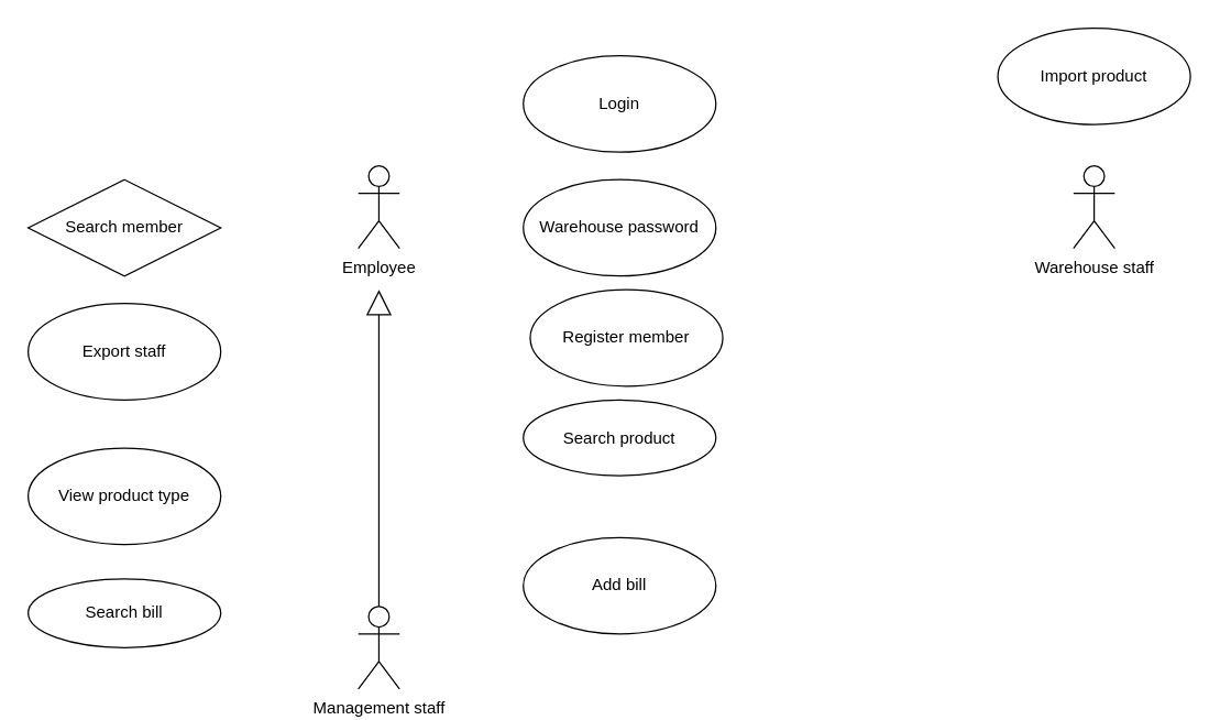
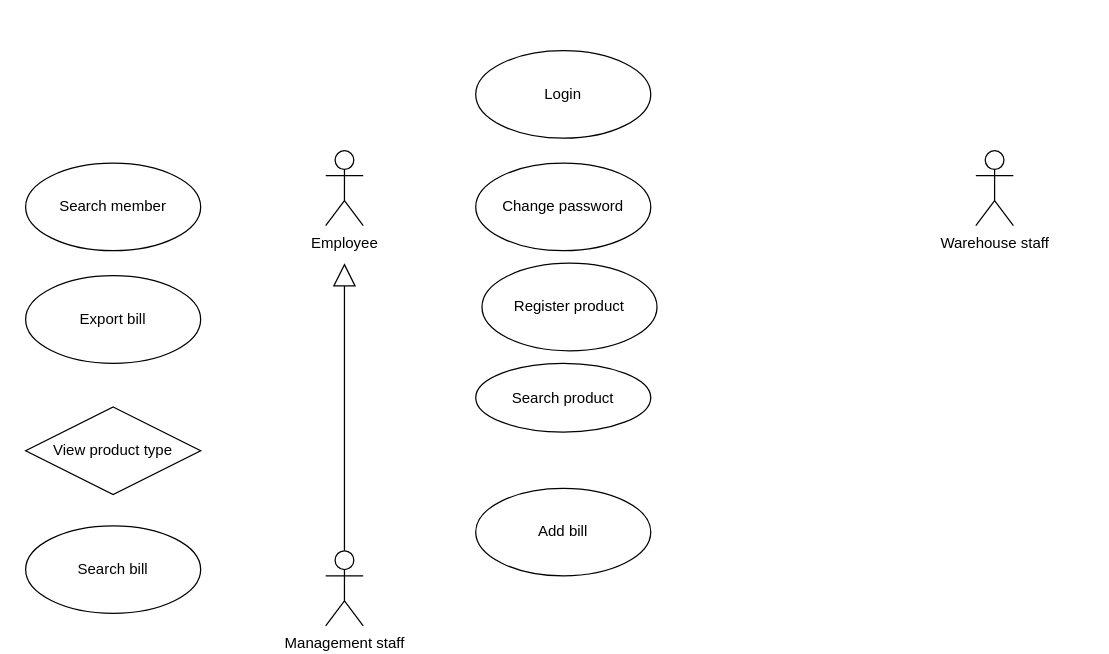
  <mxCell id="0" />
  <mxCell id="1" parent="0" />
  <mxCell id="2" value="Employee" style="shape=umlActor;verticalLabelPosition=bottom;labelBackgroundColor=#ffffff;verticalAlign=top;html=1;" vertex="1" parent="1"><mxGeometry x="260" y="120" width="30" height="60" as="geometry" /></mxCell>
  <mxCell id="3" value="Warehouse staff&lt;br&gt;" style="shape=umlActor;verticalLabelPosition=bottom;labelBackgroundColor=#ffffff;verticalAlign=top;html=1;" vertex="1" parent="1"><mxGeometry x="780" y="120" width="30" height="60" as="geometry" /></mxCell>
  <mxCell id="4" value="Management staff&lt;br&gt;" style="shape=umlActor;verticalLabelPosition=bottom;labelBackgroundColor=#ffffff;verticalAlign=top;html=1;" vertex="1" parent="1"><mxGeometry x="260" y="440" width="30" height="60" as="geometry" /></mxCell>
  <mxCell id="5" value="" style="endArrow=block;endSize=16;endFill=0;html=1;exitX=0.5;exitY=0;exitDx=0;exitDy=0;exitPerimeter=0;" edge="1" parent="1" source="4"><mxGeometry width="160" relative="1" as="geometry"><mxPoint x="274.5" y="389.5" as="sourcePoint" /><mxPoint x="275" y="210" as="targetPoint" /></mxGeometry></mxCell>
  <mxCell id="6" value="Login" style="ellipse;whiteSpace=wrap;html=1;" vertex="1" parent="1"><mxGeometry x="380" y="40" width="140" height="70" as="geometry" /></mxCell>
- <mxCell id="7" value="Warehouse password" style="ellipse;whiteSpace=wrap;html=1;" vertex="1" parent="1"><mxGeometry x="380" y="130" width="140" height="70" as="geometry" /></mxCell>
- <mxCell id="8" value="Register member" style="ellipse;whiteSpace=wrap;html=1;" vertex="1" parent="1"><mxGeometry x="385" y="210" width="140" height="70" as="geometry" /></mxCell>
+ <mxCell id="7" value="Change password" style="ellipse;whiteSpace=wrap;html=1;" vertex="1" parent="1"><mxGeometry x="380" y="130" width="140" height="70" as="geometry" /></mxCell>
+ <mxCell id="8" value="Register product" style="ellipse;whiteSpace=wrap;html=1;" vertex="1" parent="1"><mxGeometry x="385" y="210" width="140" height="70" as="geometry" /></mxCell>
  <mxCell id="9" value="Search product" style="ellipse;whiteSpace=wrap;html=1;" vertex="1" parent="1"><mxGeometry x="380" y="290" width="140" height="55" as="geometry" /></mxCell>
- <mxCell id="10" value="Import product" style="ellipse;whiteSpace=wrap;html=1;" vertex="1" parent="1"><mxGeometry x="725" y="20" width="140" height="70" as="geometry" /></mxCell>
  <mxCell id="11" value="Add bill" style="ellipse;whiteSpace=wrap;html=1;" vertex="1" parent="1"><mxGeometry x="380" y="390" width="140" height="70" as="geometry" /></mxCell>
- <mxCell id="12" value="Search member" style="rhombus;whiteSpace=wrap;html=1;" vertex="1" parent="1"><mxGeometry x="20" y="130" width="140" height="70" as="geometry" /></mxCell>
- <mxCell id="13" value="Export staff" style="ellipse;whiteSpace=wrap;html=1;" vertex="1" parent="1"><mxGeometry x="20" y="220" width="140" height="70" as="geometry" /></mxCell>
- <mxCell id="14" value="View product type" style="ellipse;whiteSpace=wrap;html=1;" vertex="1" parent="1"><mxGeometry x="20" y="325" width="140" height="70" as="geometry" /></mxCell>
- <mxCell id="15" value="Search bill" style="ellipse;whiteSpace=wrap;html=1;" vertex="1" parent="1"><mxGeometry x="20" y="420" width="140" height="50" as="geometry" /></mxCell>
+ <mxCell id="12" value="Search member" style="ellipse;whiteSpace=wrap;html=1;" vertex="1" parent="1"><mxGeometry x="20" y="130" width="140" height="70" as="geometry" /></mxCell>
+ <mxCell id="13" value="Export bill" style="ellipse;whiteSpace=wrap;html=1;" vertex="1" parent="1"><mxGeometry x="20" y="220" width="140" height="70" as="geometry" /></mxCell>
+ <mxCell id="14" value="View product type" style="rhombus;whiteSpace=wrap;html=1;" vertex="1" parent="1"><mxGeometry x="20" y="325" width="140" height="70" as="geometry" /></mxCell>
+ <mxCell id="15" value="Search bill" style="ellipse;whiteSpace=wrap;html=1;" vertex="1" parent="1"><mxGeometry x="20" y="420" width="140" height="70" as="geometry" /></mxCell>
